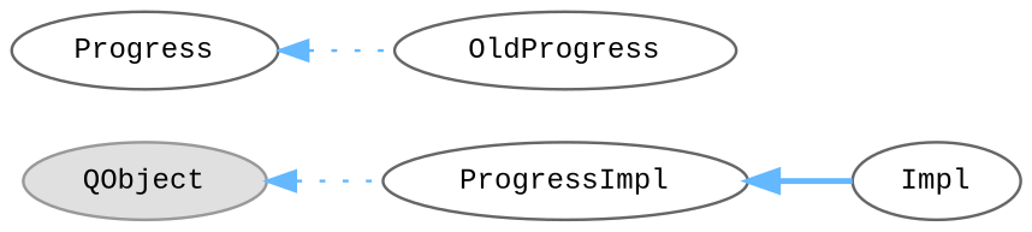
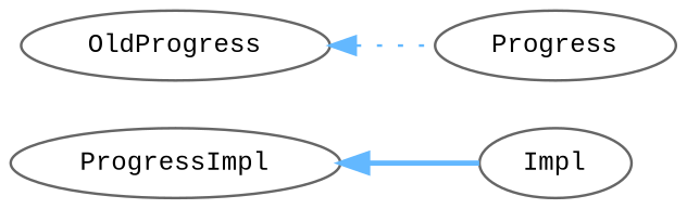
  digraph {
    fontname="Liberation Mono"
    rankdir=LR
    node [color=grey40 fillcolor=white fontname="Liberation Mono" fontsize=10 shape=ellipse style=filled]
    edge [color=steelblue1 dir=back fontname="Liberation Mono" fontsize=10 labelfontname=Helvetica labelfontsize=10 style=dotted]
    n1 [height=0.2 label=Impl width=0.4]
    n2 [height=0.2 label=ProgressImpl width=0.4]
    n3 [height=0.2 label=OldProgress width=0.4]
    n4 [height=0.2 label=Progress width=0.4]
-   n5 [color=grey60 fillcolor="#E0E0E0" height=0.2 label=QObject width=0.4]
    n2 -> n1 [style=bold]
-   n4 -> n3
-   n5 -> n2
+   n3 -> n4
  }
